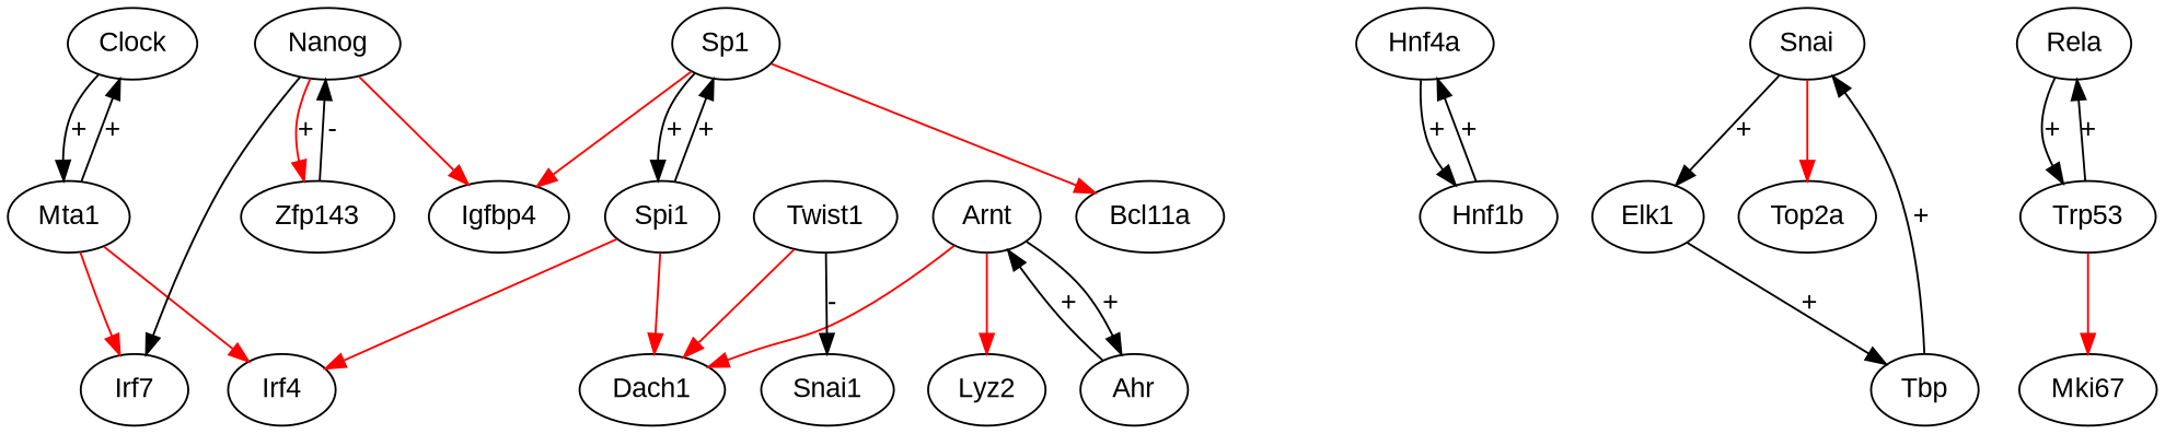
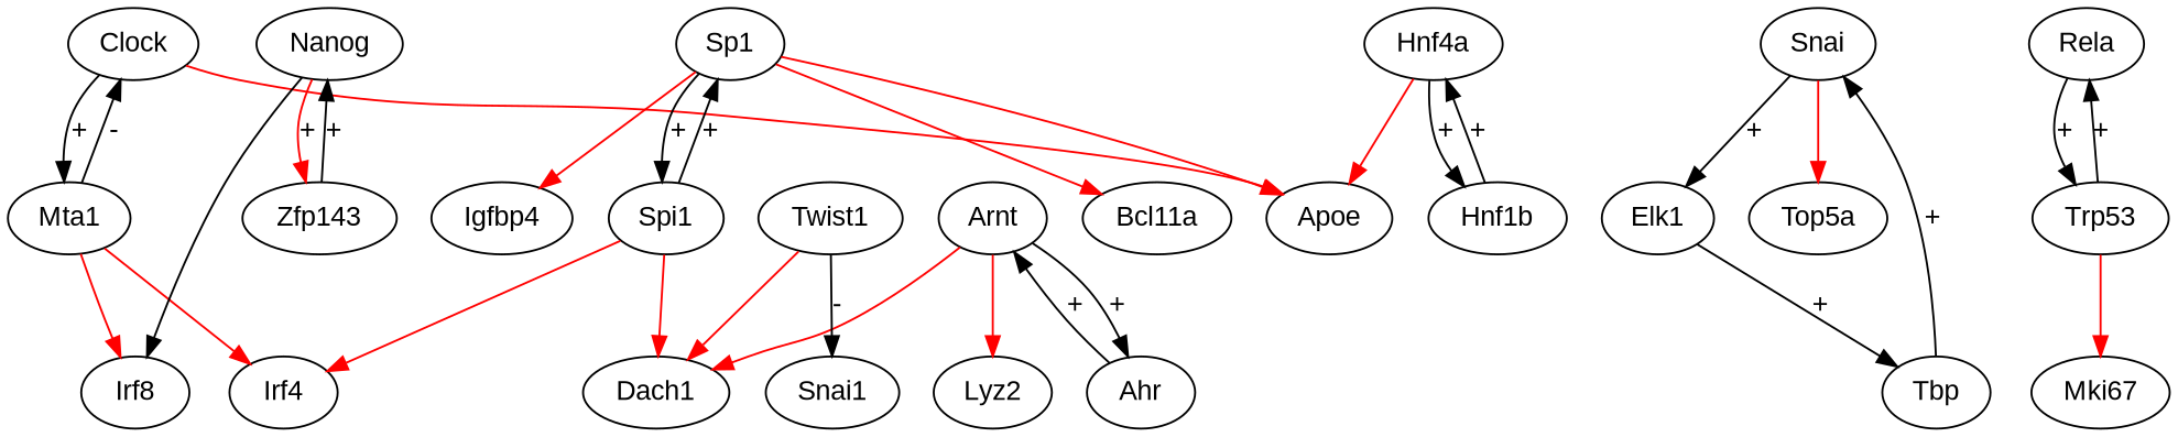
  digraph {
    fontname="Liberation Sans"
    node [fontname="Liberation Sans"]
    edge [fontname="Liberation Sans" color=red]
    Clock
    Mta1
-   Irf8 [label=Irf7]
+   Apoe
+   Irf8
    Irf4
    Nanog
    Zfp143
    Igfbp4
    Hnf1b
    Hnf4a
    n11 [label=Snai]
    Elk1
-   Top2a
+   Top2a [label=Top5a]
    Tbp
    Arnt
    Ahr
    Dach1
    Lyz2
    Spi1
    Sp1
    Bcl11a
    Rela
    Trp53
    Mki67
    Twist1
    Snai1
    Clock -> Mta1 [label="+" sign=1 color=""]
-   Mta1 -> Clock [label="+" sign=1 color=""]
+   Clock -> Apoe
+   Mta1 -> Clock [label="-" sign=1 color=""]
    Mta1 -> Irf8
    Mta1 -> Irf4
    Nanog -> Irf8 [color=black]
    Nanog -> Zfp143 [label="+" sign=1]
-   Nanog -> Igfbp4
-   Zfp143 -> Nanog [label="-" sign=1 color=""]
+   Zfp143 -> Nanog [label="+" sign=1 color=""]
    Hnf1b -> Hnf4a [label="+" sign=1 color=""]
+   Hnf4a -> Apoe
    Hnf4a -> Hnf1b [label="+" sign=1 color=""]
    n11 -> Elk1 [label="+" sign=1 color=""]
    n11 -> Top2a
    Elk1 -> Tbp [label="+" sign=1 color=""]
    Tbp -> n11 [label="+" sign=1 color=""]
    Arnt -> Ahr [label="+" sign=1 color=""]
    Arnt -> Dach1
    Arnt -> Lyz2
    Ahr -> Arnt [label="+" sign=1 color=""]
    Spi1 -> Irf4
    Spi1 -> Dach1
    Spi1 -> Sp1 [label="+" sign=1 color=""]
+   Sp1 -> Apoe
    Sp1 -> Igfbp4
    Sp1 -> Spi1 [label="+" sign=1 color=""]
    Sp1 -> Bcl11a
    Rela -> Trp53 [label="+" sign=1 color=""]
    Trp53 -> Rela [label="+" sign=1 color=""]
    Trp53 -> Mki67
    Twist1 -> Dach1
    Twist1 -> Snai1 [label="-" sign=-1 color=""]
  }
